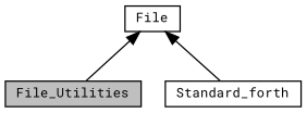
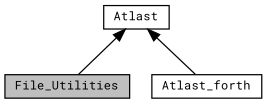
  digraph {
    fontname="Roboto Mono"
    rankdir=TB
    node [color=black fillcolor=white fontname="Roboto Mono" fontsize=10 shape=record style=filled]
    edge [dir=back fontname="Roboto Mono" fontsize=10 labelfontname=Helvetica labelfontsize=10 shape=plaintext style=solid]
    n1 [fillcolor=grey75 fontcolor=black height=0.2 label=File_Utilities width=0.4]
-   n2 [height=0.2 label=Standard_forth width=0.4]
-   n3 [height=0.2 label=File width=0.4]
+   n2 [height=0.2 label=Atlast_forth width=0.4]
+   n3 [height=0.2 label=Atlast width=0.4]
    n3 -> n1
    n3 -> n2
  }
